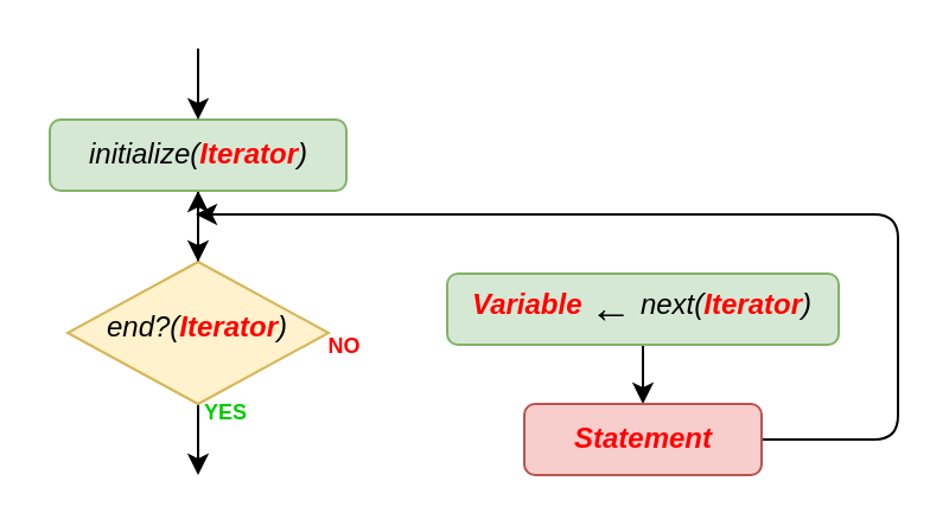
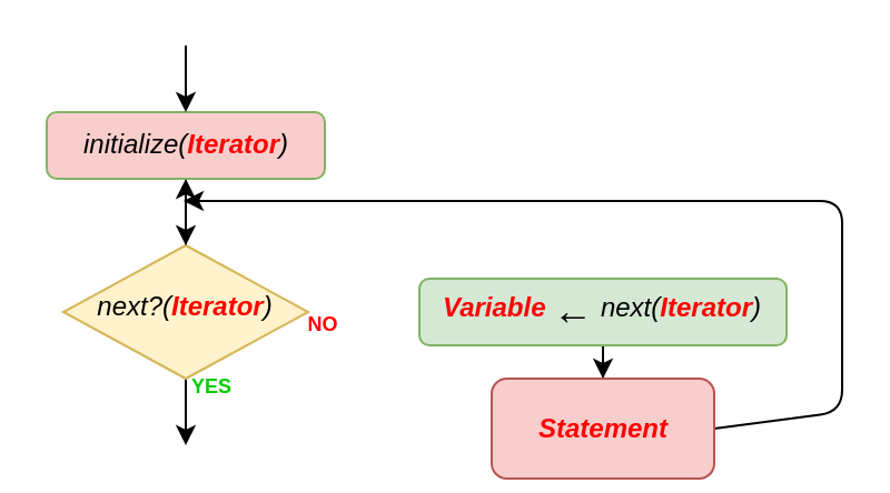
  <mxCell id="0" />
  <mxCell id="1" parent="0" />
  <mxCell id="2" value="" style="edgeStyle=orthogonalEdgeStyle;rounded=1;orthogonalLoop=1;jettySize=auto;html=1;endArrow=classic;endFill=1;endSize=6;" parent="1" source="4" target="11" edge="1"><mxGeometry relative="1" as="geometry" /></mxCell>
  <mxCell id="3" value="" style="edgeStyle=orthogonalEdgeStyle;rounded=0;orthogonalLoop=1;jettySize=auto;html=1;" parent="1" source="4" edge="1"><mxGeometry relative="1" as="geometry"><mxPoint x="83" y="200" as="targetPoint" /></mxGeometry></mxCell>
- <mxCell id="4" value="&lt;i&gt;end?(&lt;b&gt;&lt;font color=&quot;#ff0000&quot;&gt;Iterator&lt;/font&gt;&lt;/b&gt;)&lt;/i&gt;" style="rhombus;whiteSpace=wrap;html=1;shadow=0;fontFamily=Helvetica;fontSize=12;align=center;strokeWidth=1;spacing=6;spacingTop=-4;fillColor=#fff2cc;strokeColor=#d6b656;" parent="1" vertex="1"><mxGeometry x="28" y="110" width="110" height="60" as="geometry" /></mxCell>
+ <mxCell id="4" value="&lt;i&gt;next?(&lt;b&gt;&lt;font color=&quot;#ff0000&quot;&gt;Iterator&lt;/font&gt;&lt;/b&gt;)&lt;/i&gt;" style="rhombus;whiteSpace=wrap;html=1;shadow=0;fontFamily=Helvetica;fontSize=12;align=center;strokeWidth=1;spacing=6;spacingTop=-4;fillColor=#fff2cc;strokeColor=#d6b656;" parent="1" vertex="1"><mxGeometry x="28" y="110" width="110" height="60" as="geometry" /></mxCell>
  <mxCell id="5" value="" style="edgeStyle=orthogonalEdgeStyle;rounded=0;orthogonalLoop=1;jettySize=auto;html=1;entryX=0.5;entryY=0;entryDx=0;entryDy=0;" edge="1" parent="1" source="6" target="12"><mxGeometry relative="1" as="geometry"><mxPoint x="270.5" y="210" as="targetPoint" /></mxGeometry></mxCell>
- <mxCell id="6" value="&lt;b&gt;&lt;i&gt;&lt;font color=&quot;#ff0000&quot;&gt;Variable&lt;/font&gt;&amp;nbsp;&lt;/i&gt;&lt;/b&gt;&lt;span&gt;&lt;sub&gt;&lt;font style=&quot;font-size: 18px&quot;&gt;←&lt;/font&gt;&lt;/sub&gt;&lt;/span&gt;&lt;b&gt;&lt;i&gt;&amp;nbsp;&lt;/i&gt;&lt;/b&gt;&lt;i&gt;next(&lt;b&gt;&lt;font color=&quot;#ff0000&quot;&gt;Iterator&lt;/font&gt;&lt;/b&gt;)&lt;/i&gt;" style="rounded=1;whiteSpace=wrap;html=1;fontSize=12;glass=0;strokeWidth=1;shadow=0;fillColor=#d5e8d4;strokeColor=#82b366;" parent="1" vertex="1"><mxGeometry x="188" y="115" width="165" height="30" as="geometry" /></mxCell>
+ <mxCell id="6" value="&lt;b&gt;&lt;i&gt;&lt;font color=&quot;#ff0000&quot;&gt;Variable&lt;/font&gt;&amp;nbsp;&lt;/i&gt;&lt;/b&gt;&lt;span&gt;&lt;sub&gt;&lt;font style=&quot;font-size: 18px&quot;&gt;←&lt;/font&gt;&lt;/sub&gt;&lt;/span&gt;&lt;b&gt;&lt;i&gt;&amp;nbsp;&lt;/i&gt;&lt;/b&gt;&lt;i&gt;next(&lt;b&gt;&lt;font color=&quot;#ff0000&quot;&gt;Iterator&lt;/font&gt;&lt;/b&gt;)&lt;/i&gt;" style="rounded=1;whiteSpace=wrap;html=1;fontSize=12;glass=0;strokeWidth=1;shadow=0;fillColor=#d5e8d4;strokeColor=#82b366;" parent="1" vertex="1"><mxGeometry x="188" y="125" width="165" height="30" as="geometry" /></mxCell>
  <mxCell id="7" value="" style="endArrow=classic;html=1;entryX=0.5;entryY=0;entryDx=0;entryDy=0;" parent="1" target="4" edge="1"><mxGeometry width="50" height="50" relative="1" as="geometry"><mxPoint x="83" y="80" as="sourcePoint" /><mxPoint x="48" y="90" as="targetPoint" /></mxGeometry></mxCell>
  <mxCell id="8" value="&lt;font style=&quot;font-size: 9px&quot; color=&quot;#00cc00&quot;&gt;&lt;b&gt;YES&lt;/b&gt;&lt;/font&gt;" style="text;html=1;strokeColor=none;fillColor=none;align=center;verticalAlign=middle;whiteSpace=wrap;rounded=0;" parent="1" vertex="1"><mxGeometry x="75" y="163" width="40" height="20" as="geometry" /></mxCell>
  <mxCell id="9" value="&lt;b&gt;&lt;font color=&quot;#ff0000&quot; style=&quot;font-size: 9px&quot;&gt;NO&lt;/font&gt;&lt;/b&gt;" style="text;html=1;strokeColor=none;fillColor=none;align=center;verticalAlign=middle;whiteSpace=wrap;rounded=0;" parent="1" vertex="1"><mxGeometry x="125" y="135" width="40" height="20" as="geometry" /></mxCell>
  <mxCell id="10" value="" style="endArrow=classic;html=1;exitX=1;exitY=0.5;exitDx=0;exitDy=0;" parent="1" source="12" edge="1"><mxGeometry width="50" height="50" relative="1" as="geometry"><mxPoint x="238" y="155" as="sourcePoint" /><mxPoint x="82" y="90" as="targetPoint" /><Array as="points"><mxPoint x="378" y="185" /><mxPoint x="378" y="90" /></Array></mxGeometry></mxCell>
- <mxCell id="11" value="&lt;i&gt;initialize(&lt;b&gt;&lt;font color=&quot;#ff0000&quot;&gt;Iterator&lt;/font&gt;&lt;/b&gt;)&lt;/i&gt;" style="rounded=1;whiteSpace=wrap;html=1;fontSize=12;glass=0;strokeWidth=1;shadow=0;fillColor=#d5e8d4;strokeColor=#82b366;" vertex="1" parent="1"><mxGeometry x="20.5" y="50" width="125" height="30" as="geometry" /></mxCell>
- <mxCell id="12" value="&lt;b&gt;&lt;i&gt;&lt;font color=&quot;#ff0000&quot;&gt;Statement&lt;/font&gt;&lt;/i&gt;&lt;/b&gt;" style="rounded=1;whiteSpace=wrap;html=1;fontSize=12;glass=0;strokeWidth=1;shadow=0;fillColor=#f8cecc;strokeColor=#b85450;" vertex="1" parent="1"><mxGeometry x="220.5" y="170" width="100" height="30" as="geometry" /></mxCell>
+ <mxCell id="11" value="&lt;i&gt;initialize(&lt;b&gt;&lt;font color=&quot;#ff0000&quot;&gt;Iterator&lt;/font&gt;&lt;/b&gt;)&lt;/i&gt;" style="rounded=1;whiteSpace=wrap;html=1;fontSize=12;glass=0;strokeWidth=1;shadow=0;fillColor=#f8cecc;strokeColor=#82b366;" vertex="1" parent="1"><mxGeometry x="20.5" y="50" width="125" height="30" as="geometry" /></mxCell>
+ <mxCell id="12" value="&lt;b&gt;&lt;i&gt;&lt;font color=&quot;#ff0000&quot;&gt;Statement&lt;/font&gt;&lt;/i&gt;&lt;/b&gt;" style="rounded=1;whiteSpace=wrap;html=1;fontSize=12;glass=0;strokeWidth=1;shadow=0;fillColor=#f8cecc;strokeColor=#b85450;" vertex="1" parent="1"><mxGeometry x="220.5" y="170" width="100" height="45" as="geometry" /></mxCell>
  <mxCell id="13" value="" style="endArrow=classic;html=1;entryX=0.5;entryY=0;entryDx=0;entryDy=0;" edge="1" parent="1" target="11"><mxGeometry width="50" height="50" relative="1" as="geometry"><mxPoint x="83" y="20" as="sourcePoint" /><mxPoint x="108" y="0" as="targetPoint" /></mxGeometry></mxCell>
